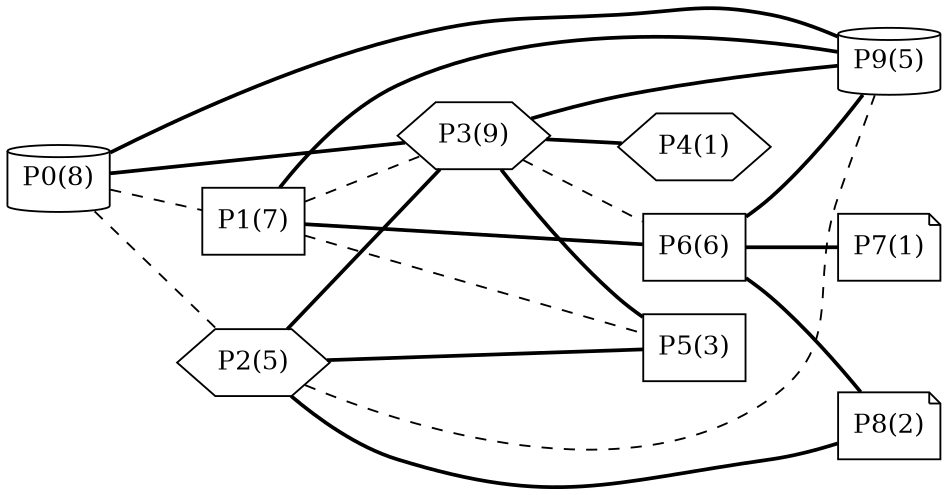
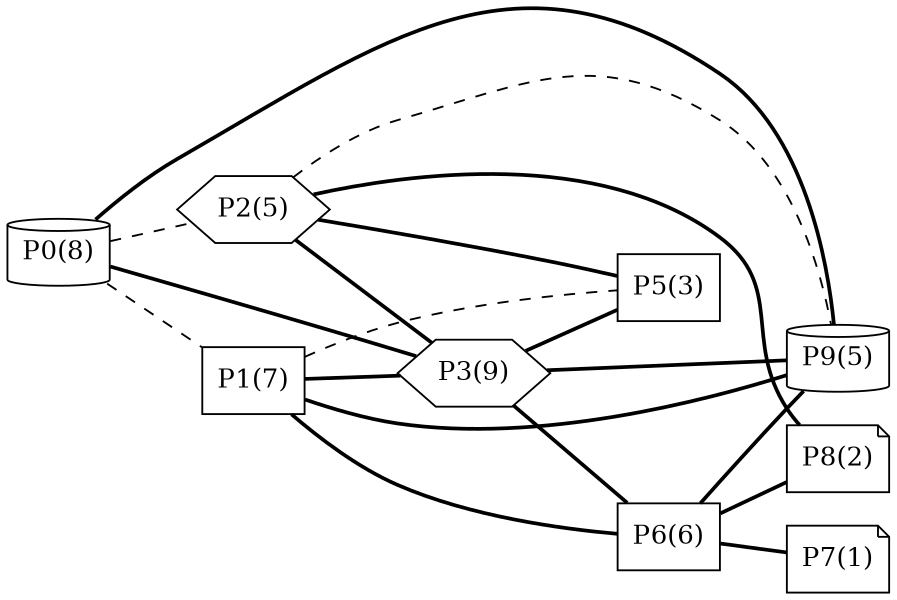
  graph {
    rankdir=LR
    node [shape=box]
    edge [style=bold]
    "P0(8)" [shape=cylinder]
    "P1(7)"
    "P2(5)" [shape=hexagon]
    "P3(9)" [shape=hexagon]
    "P9(5)" [shape=cylinder]
    "P6(6)"
    "P5(3)"
    "P8(2)" [shape=note]
-   "P4(1)" [shape=hexagon]
    "P7(1)" [shape=note]
    "P0(8)" -- "P1(7)" [style=dashed]
    "P0(8)" -- "P2(5)" [style=dashed]
    "P0(8)" -- "P3(9)"
    "P0(8)" -- "P9(5)"
-   "P1(7)" -- "P3(9)" [style=dashed]
+   "P1(7)" -- "P3(9)"
    "P1(7)" -- "P9(5)"
    "P1(7)" -- "P6(6)"
    "P1(7)" -- "P5(3)" [style=dashed]
    "P2(5)" -- "P3(9)"
    "P2(5)" -- "P9(5)" [style=dashed]
    "P2(5)" -- "P5(3)"
    "P2(5)" -- "P8(2)"
    "P3(9)" -- "P9(5)"
-   "P3(9)" -- "P6(6)" [style=dashed]
+   "P3(9)" -- "P6(6)"
    "P3(9)" -- "P5(3)"
-   "P3(9)" -- "P4(1)"
    "P6(6)" -- "P9(5)"
    "P6(6)" -- "P8(2)"
    "P6(6)" -- "P7(1)"
  }
